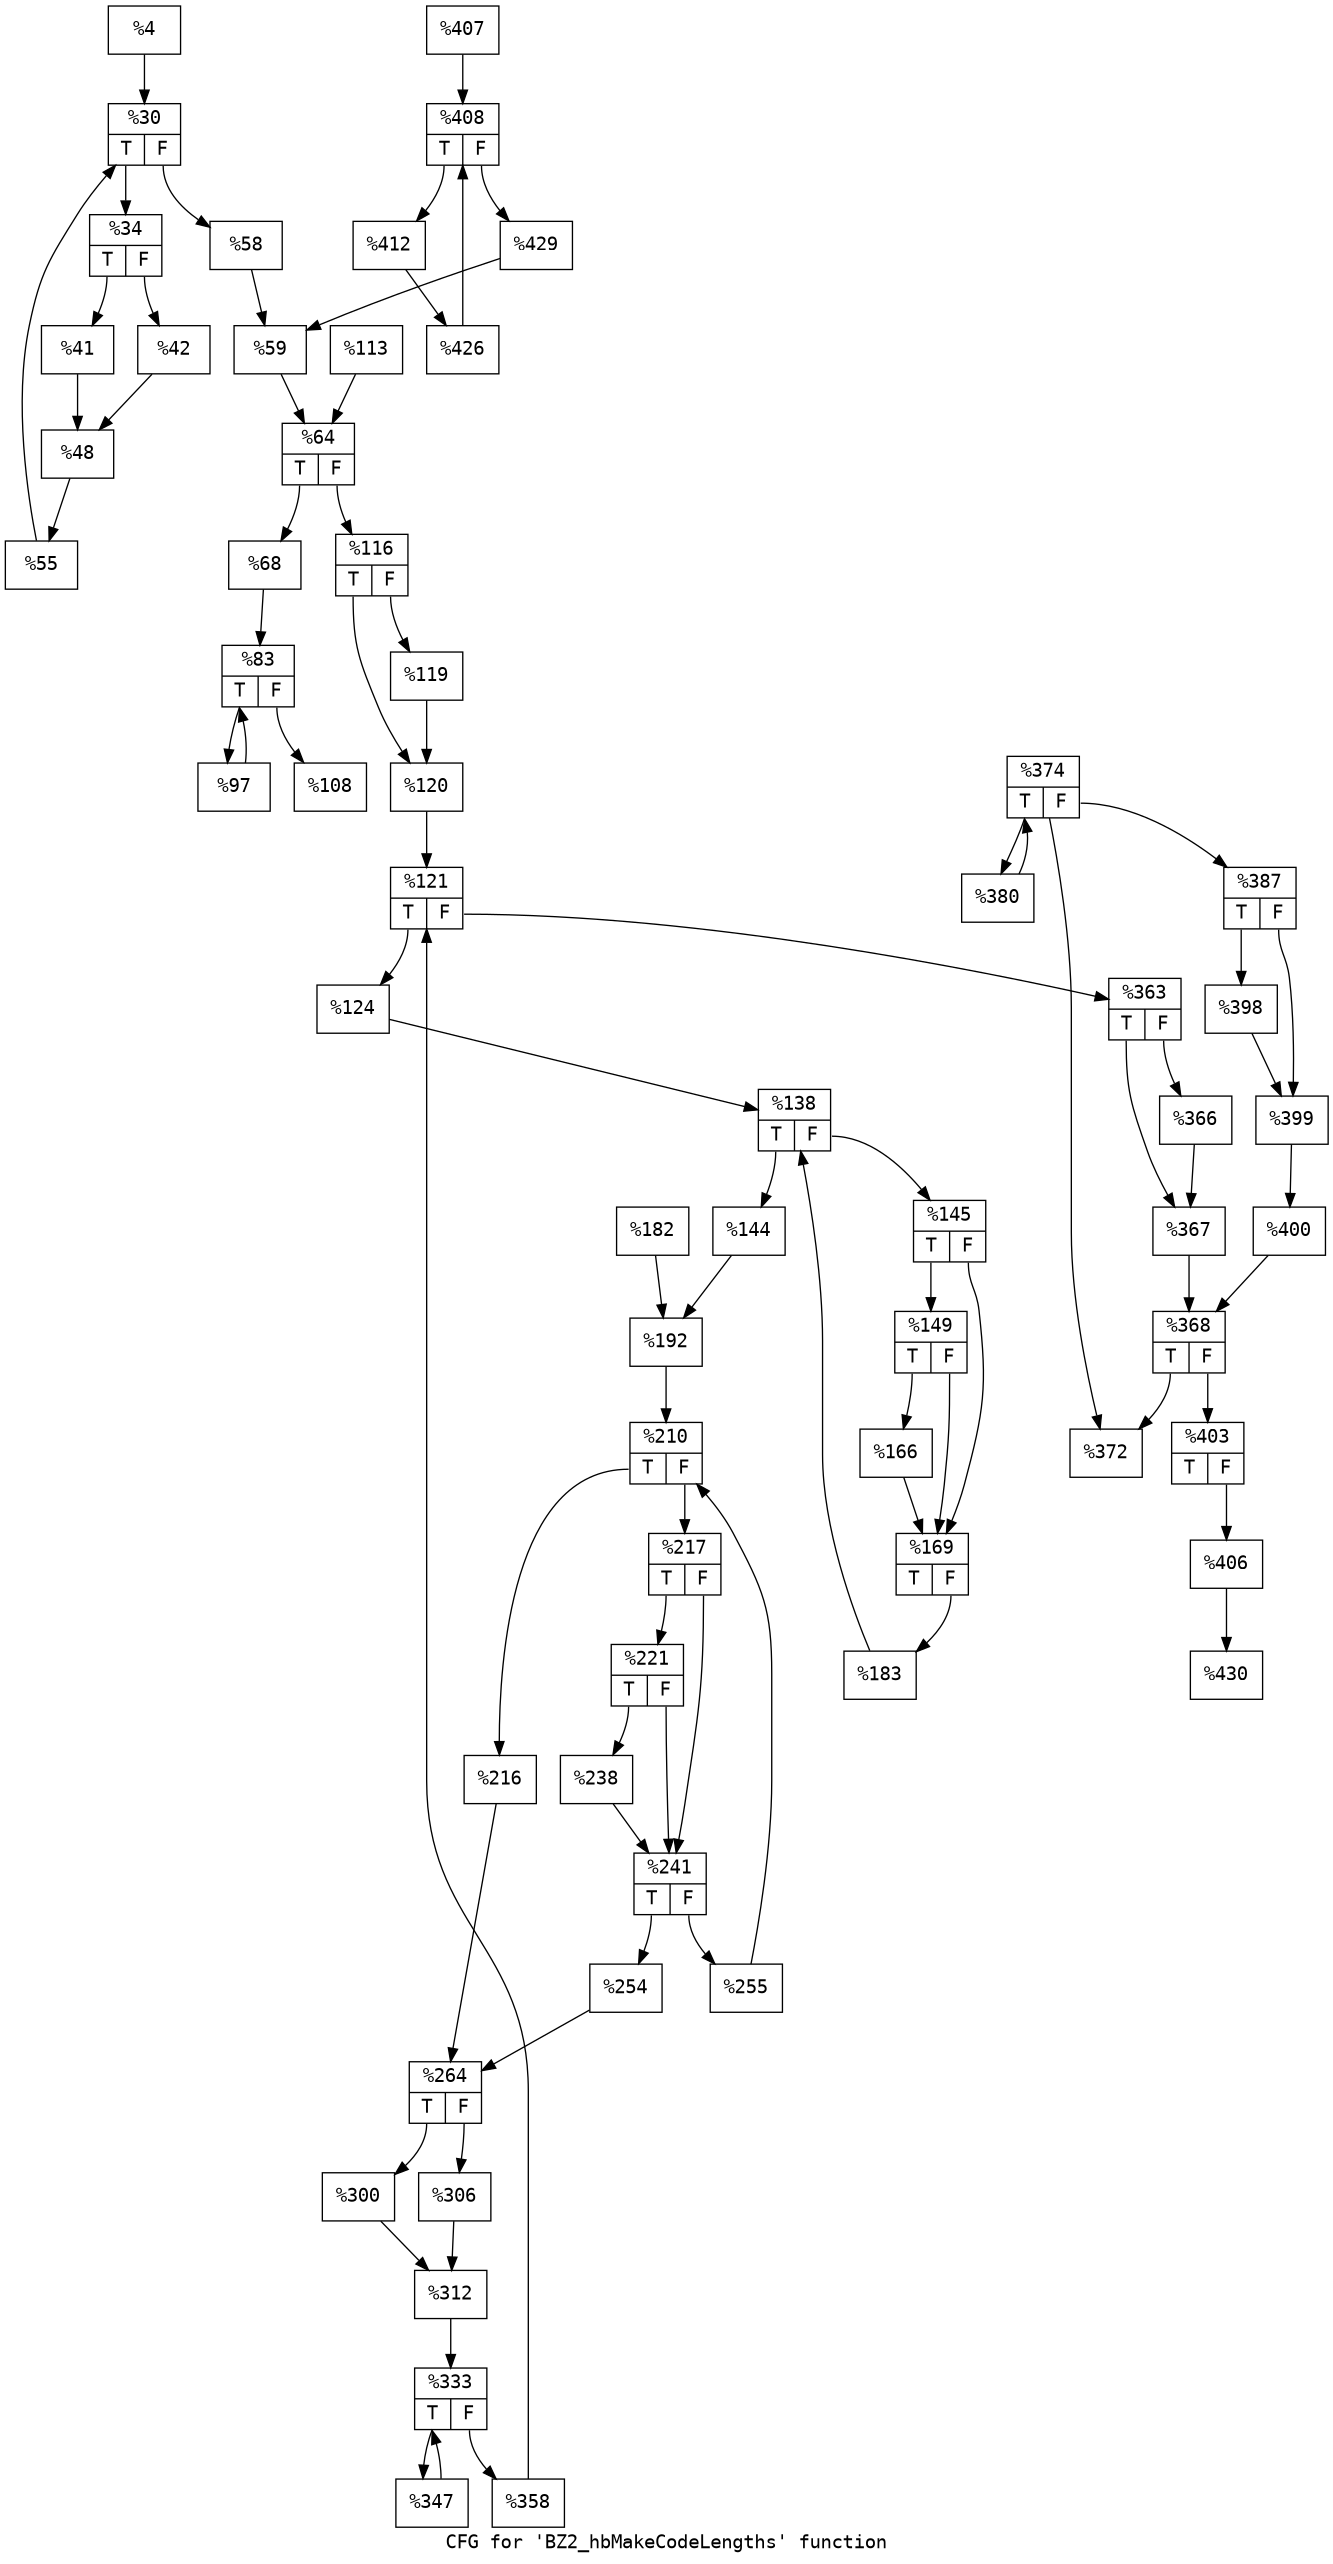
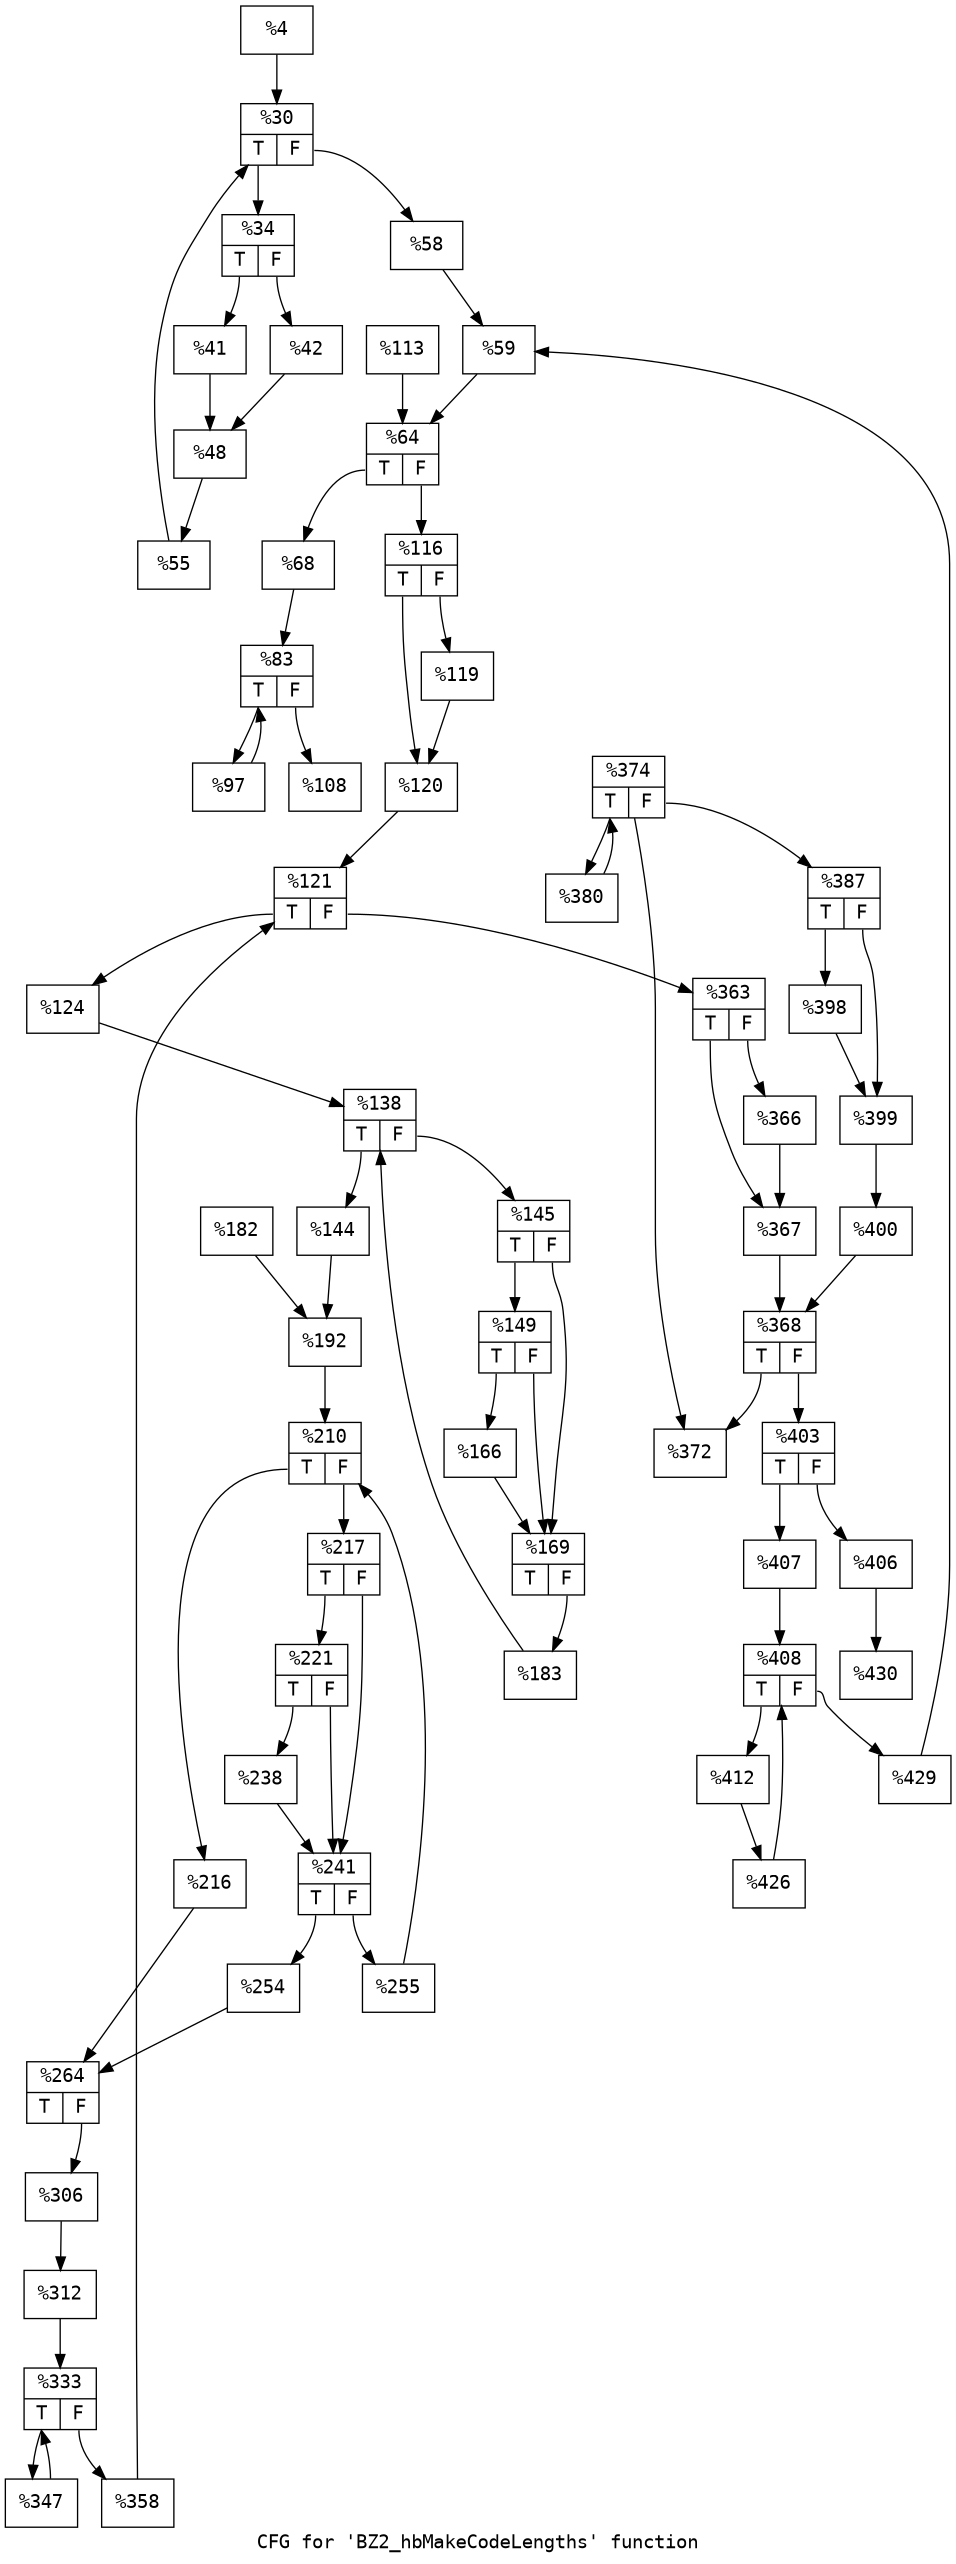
  digraph {
    fontname="DejaVu Sans Mono"
    label="CFG for 'BZ2_hbMakeCodeLengths' function"
    node [fontname="DejaVu Sans Mono" shape=record]
    edge [fontname="DejaVu Sans Mono"]
    n1 [label="{%4}"]
    n2 [label="{%30|{<s0>T|<s1>F}}"]
    n3 [label="{%34|{<s0>T|<s1>F}}"]
    n4 [label="{%58}"]
    n5 [label="{%41}"]
    n6 [label="{%42}"]
    n7 [label="{%59}"]
    n8 [label="{%48}"]
    n9 [label="{%64|{<s0>T|<s1>F}}"]
    n10 [label="{%55}"]
    n11 [label="{%68}"]
    n12 [label="{%116|{<s0>T|<s1>F}}"]
    n13 [label="{%83|{<s0>T|<s1>F}}"]
    n14 [label="{%120}"]
    n15 [label="{%119}"]
    n16 [label="{%97}"]
    n17 [label="{%108}"]
    n18 [label="{%121|{<s0>T|<s1>F}}"]
    n19 [label="{%113}"]
    n20 [label="{%124}"]
    n21 [label="{%363|{<s0>T|<s1>F}}"]
    n22 [label="{%138|{<s0>T|<s1>F}}"]
    n23 [label="{%367}"]
    n24 [label="{%366}"]
    n25 [label="{%144}"]
    n26 [label="{%145|{<s0>T|<s1>F}}"]
    n27 [label="{%368|{<s0>T|<s1>F}}"]
    n28 [label="{%192}"]
    n29 [label="{%149|{<s0>T|<s1>F}}"]
    n30 [label="{%169|{<s0>T|<s1>F}}"]
    n31 [label="{%210|{<s0>T|<s1>F}}"]
    n32 [label="{%166}"]
    n33 [label="{%183}"]
    n34 [label="{%216}"]
    n35 [label="{%217|{<s0>T|<s1>F}}"]
    n36 [label="{%182}"]
    n37 [label="{%264|{<s0>T|<s1>F}}"]
    n38 [label="{%221|{<s0>T|<s1>F}}"]
    n39 [label="{%241|{<s0>T|<s1>F}}"]
-   n40 [label="{%300}"]
    n41 [label="{%306}"]
    n42 [label="{%238}"]
    n43 [label="{%254}"]
    n44 [label="{%255}"]
    n45 [label="{%312}"]
    n46 [label="{%333|{<s0>T|<s1>F}}"]
    n47 [label="{%347}"]
    n48 [label="{%358}"]
    n49 [label="{%372}"]
    n50 [label="{%403|{<s0>T|<s1>F}}"]
    n51 [label="{%407}"]
    n52 [label="{%406}"]
    n53 [label="{%374|{<s0>T|<s1>F}}"]
    n54 [label="{%380}"]
    n55 [label="{%387|{<s0>T|<s1>F}}"]
    n56 [label="{%408|{<s0>T|<s1>F}}"]
    n57 [label="{%430}"]
    n58 [label="{%398}"]
    n59 [label="{%399}"]
    n60 [label="{%400}"]
    n61 [label="{%412}"]
    n62 [label="{%429}"]
    n63 [label="{%426}"]
    n1 -> n2
    n2 -> n3 [tailport=s0]
    n2 -> n4 [tailport=s1]
    n3 -> n5 [tailport=s0]
    n3 -> n6 [tailport=s1]
    n4 -> n7
    n5 -> n8
    n6 -> n8
    n7 -> n9
    n8 -> n10
    n9 -> n11 [tailport=s0]
    n9 -> n12 [tailport=s1]
    n10 -> n2
    n11 -> n13
    n12 -> n14 [tailport=s0]
    n12 -> n15 [tailport=s1]
    n13 -> n16 [tailport=s0]
    n13 -> n17 [tailport=s1]
    n14 -> n18
    n15 -> n14
    n16 -> n13
    n18 -> n20 [tailport=s0]
    n18 -> n21 [tailport=s1]
    n19 -> n9
    n20 -> n22
    n21 -> n23 [tailport=s0]
    n21 -> n24 [tailport=s1]
    n22 -> n25 [tailport=s0]
    n22 -> n26 [tailport=s1]
    n23 -> n27
    n24 -> n23
    n25 -> n28
    n26 -> n29 [tailport=s0]
    n26 -> n30 [tailport=s1]
    n27 -> n49 [tailport=s0]
    n27 -> n50 [tailport=s1]
    n28 -> n31
    n29 -> n30 [tailport=s1]
    n29 -> n32 [tailport=s0]
    n30 -> n33 [tailport=s1]
    n31 -> n34 [tailport=s0]
    n31 -> n35 [tailport=s1]
    n32 -> n30
    n33 -> n22
    n34 -> n37
    n35 -> n38 [tailport=s0]
    n35 -> n39 [tailport=s1]
    n36 -> n28
-   n37 -> n40 [tailport=s0]
    n37 -> n41 [tailport=s1]
    n38 -> n39 [tailport=s1]
    n38 -> n42 [tailport=s0]
    n39 -> n43 [tailport=s0]
    n39 -> n44 [tailport=s1]
-   n40 -> n45
    n41 -> n45
    n42 -> n39
    n43 -> n37
    n44 -> n31
    n45 -> n46
    n46 -> n47 [tailport=s0]
    n46 -> n48 [tailport=s1]
    n47 -> n46
    n48 -> n18
+   n50 -> n51 [tailport=s0]
    n50 -> n52 [tailport=s1]
    n51 -> n56
    n52 -> n57
    n53 -> n49
    n53 -> n54 [tailport=s0]
    n53 -> n55 [tailport=s1]
    n54 -> n53
    n55 -> n58 [tailport=s0]
    n55 -> n59 [tailport=s1]
    n56 -> n61 [tailport=s0]
    n56 -> n62 [tailport=s1]
    n58 -> n59
    n59 -> n60
    n60 -> n27
    n61 -> n63
    n62 -> n7
    n63 -> n56
  }
